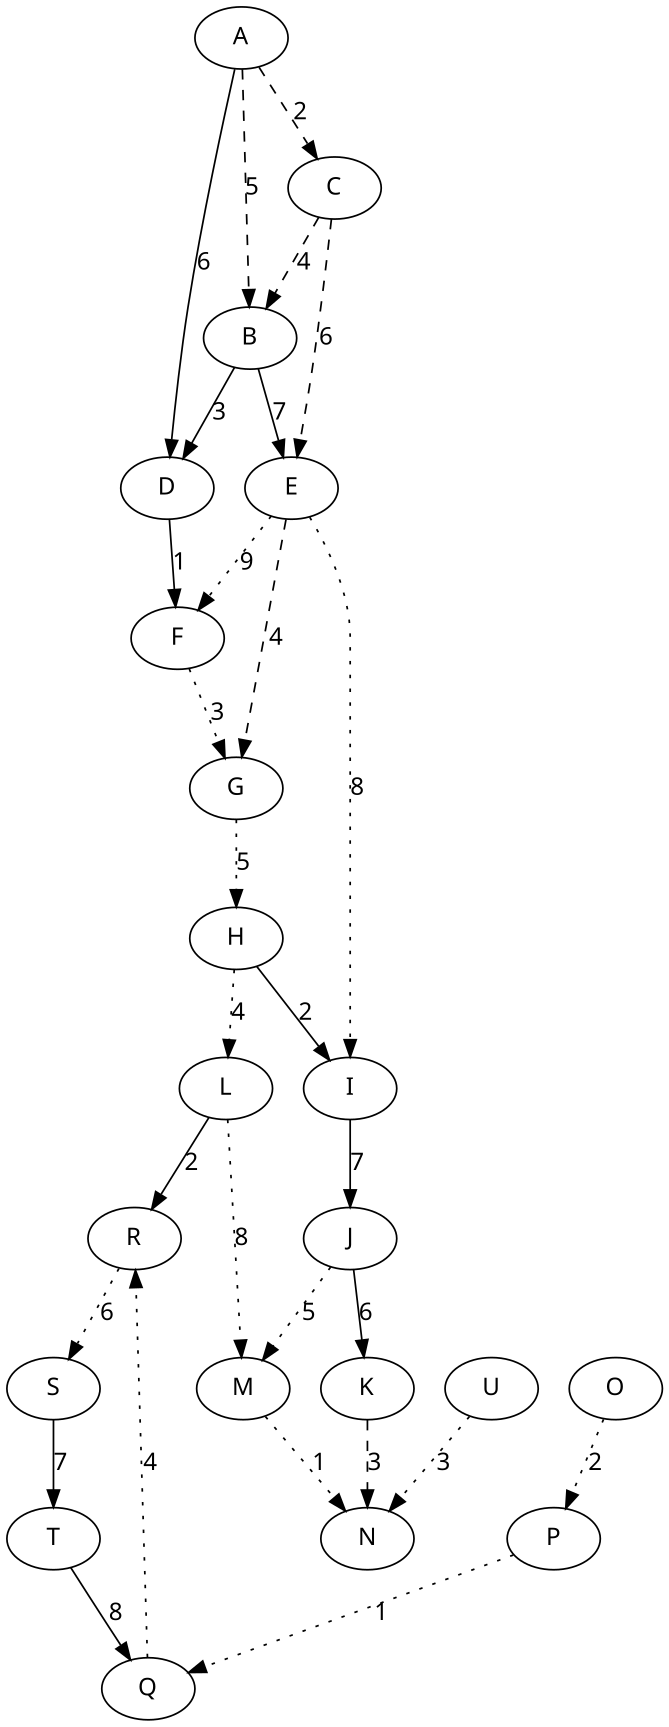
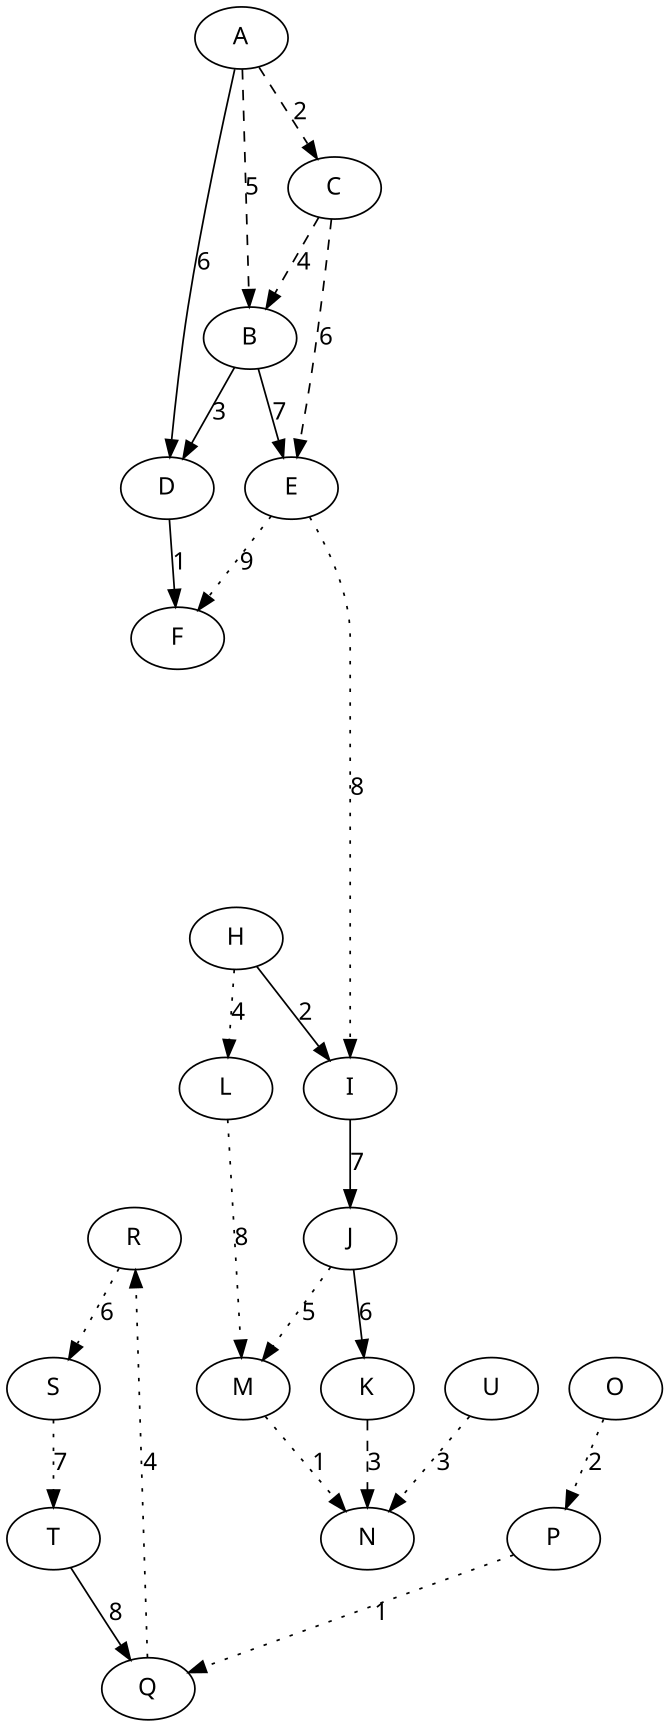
  digraph {
    fontname="Noto Sans"
    node [fontname="Noto Sans"]
    edge [fontname="Noto Sans" style=dotted]
    A
    B
    C
    D
    E
    F
-   G
    I
    H
    J
    L
    M
    R
    K
    N
    O
    P
    S
    Q
    T
    U
    A -> B [label=5 style=dashed]
    A -> C [label=2 style=dashed]
    A -> D [label=6 style=solid]
    B -> D [label=3 style=solid]
    B -> E [label=7 style=solid]
    C -> B [label=4 style=dashed]
    C -> E [label=6 style=dashed]
    D -> F [label=1 style=solid]
    E -> F [label=9]
-   E -> G [label=4 style=dashed]
    E -> I [label=8]
-   F -> G [label=3]
-   G -> H [label=5]
    I -> J [label=7 style=solid]
    H -> I [label=2 style=solid]
    H -> L [label=4]
    J -> M [label=5]
    J -> K [label=6 style=solid]
    L -> M [label=8]
-   L -> R [label=2 style=solid]
    M -> N [label=1]
    R -> S [label=6]
    K -> N [label=3 style=dashed]
    O -> P [label=2]
    P -> Q [label=1]
-   S -> T [label=7 style=solid]
+   S -> T [label=7]
    Q -> R [label=4]
    T -> Q [label=8 style=solid]
    U -> N [label=3]
  }
